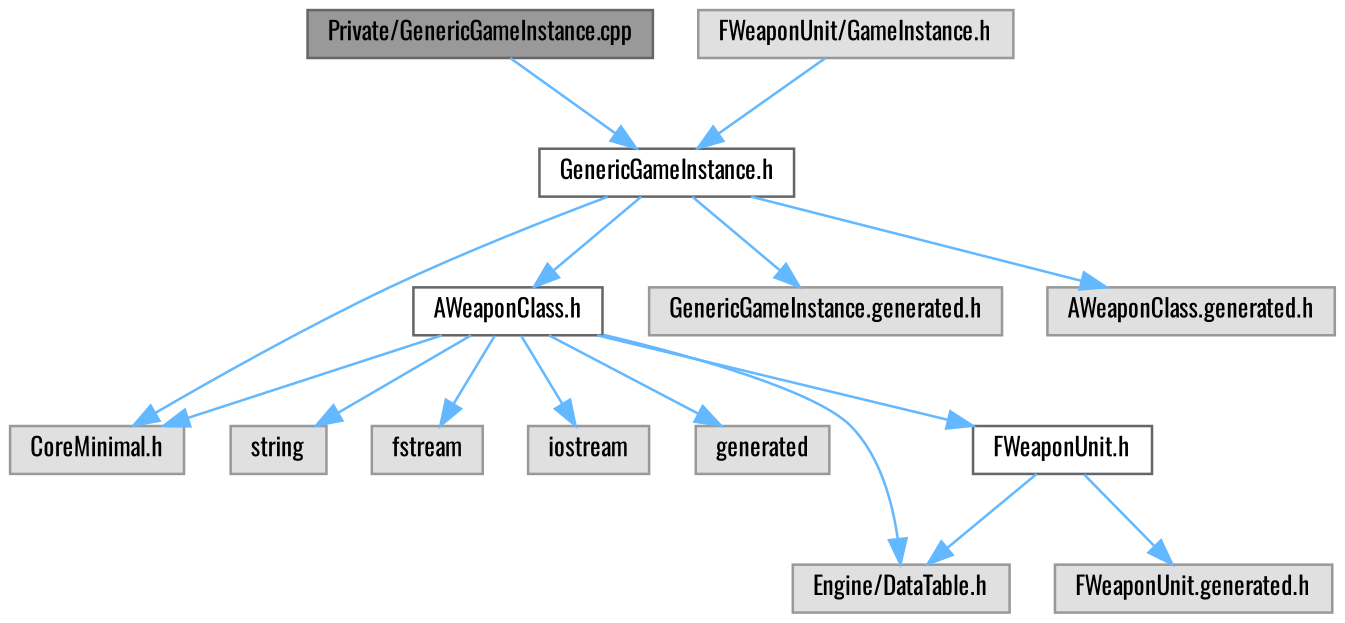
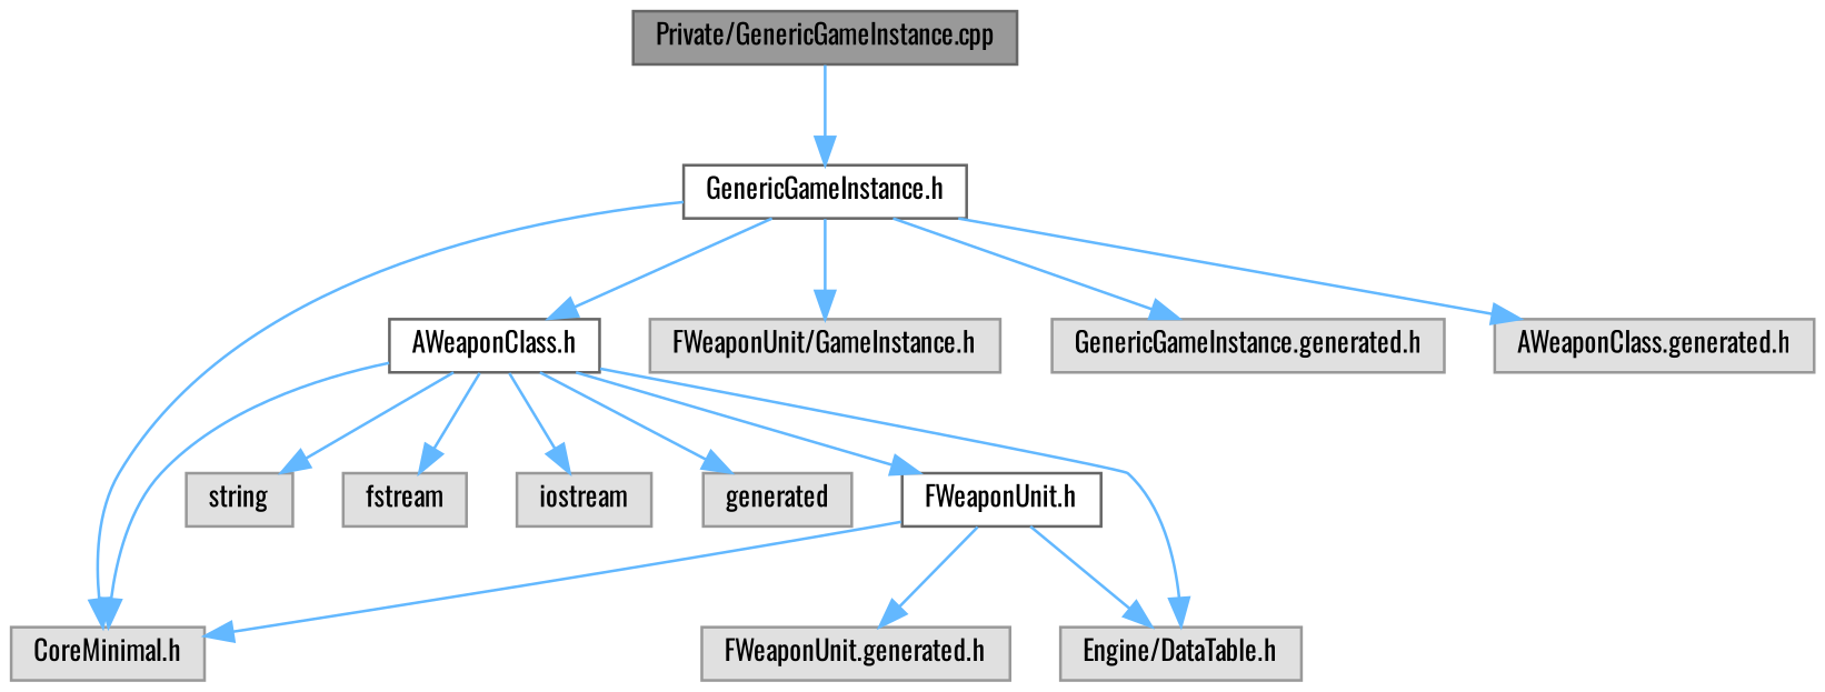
  digraph {
    fontname=Oswald
    node [color=grey60 fillcolor="#E0E0E0" fontname=Oswald fontsize=10 shape=box style=filled]
    edge [color=steelblue1 fontname=Oswald fontsize=10 labelfontname=Helvetica labelfontsize=10 style=solid]
    n1 [color=gray40 fillcolor=grey60 fontcolor=black height=0.2 label="Private/GenericGameInstance.cpp" width=0.4]
    n2 [color=grey40 fillcolor=white height=0.2 label="GenericGameInstance.h" width=0.4]
    n3 [height=0.2 label="CoreMinimal.h" width=0.4]
    n4 [color=grey40 fillcolor=white height=0.2 label="AWeaponClass.h" width=0.4]
    n5 [height=0.2 label="FWeaponUnit/GameInstance.h" width=0.4]
    n6 [height=0.2 label="GenericGameInstance.generated.h" width=0.4]
    n7 [height=0.2 label="AWeaponClass.generated.h" width=0.4]
    n8 [height=0.2 label=string width=0.4]
    n9 [height=0.2 label=fstream width=0.4]
    n10 [height=0.2 label=iostream width=0.4]
    n11 [height=0.2 label=generated width=0.4]
    n12 [color=grey40 fillcolor=white height=0.2 label="FWeaponUnit.h" width=0.4]
    n13 [height=0.2 label="Engine/DataTable.h" width=0.4]
    n14 [height=0.2 label="FWeaponUnit.generated.h" width=0.4]
    n1 -> n2
    n2 -> n3
    n2 -> n4
-   n5 -> n2
+   n2 -> n5
    n2 -> n6
    n2 -> n7
    n4 -> n3
    n4 -> n8
    n4 -> n9
    n4 -> n10
    n4 -> n11
    n4 -> n12
    n4 -> n13
+   n12 -> n3
    n12 -> n13
    n12 -> n14
  }
